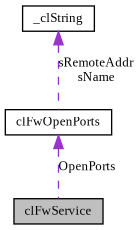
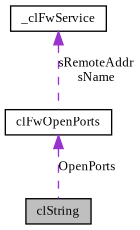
  digraph {
    fontname="Liberation Serif"
    node [color=black fillcolor=white fontname="Liberation Serif" fontsize=10 shape=record style=filled]
    edge [color=darkorchid3 dir=back fontname="Liberation Serif" fontsize=10 labelfontname=FreeSans labelfontsize=10 style=dashed]
-   n1 [fillcolor=grey75 fontcolor=black height=0.2 label=clFwService width=0.4]
+   n1 [fillcolor=grey75 fontcolor=black height=0.2 label=clString width=0.4]
    n2 [height=0.2 label=clFwOpenPorts width=0.4]
-   n3 [height=0.2 label=_clString width=0.4]
+   n3 [height=0.2 label=_clFwService width=0.4]
    n2 -> n1 [label=OpenPorts]
    n3 -> n2 [label="sRemoteAddr\nsName"]
  }
